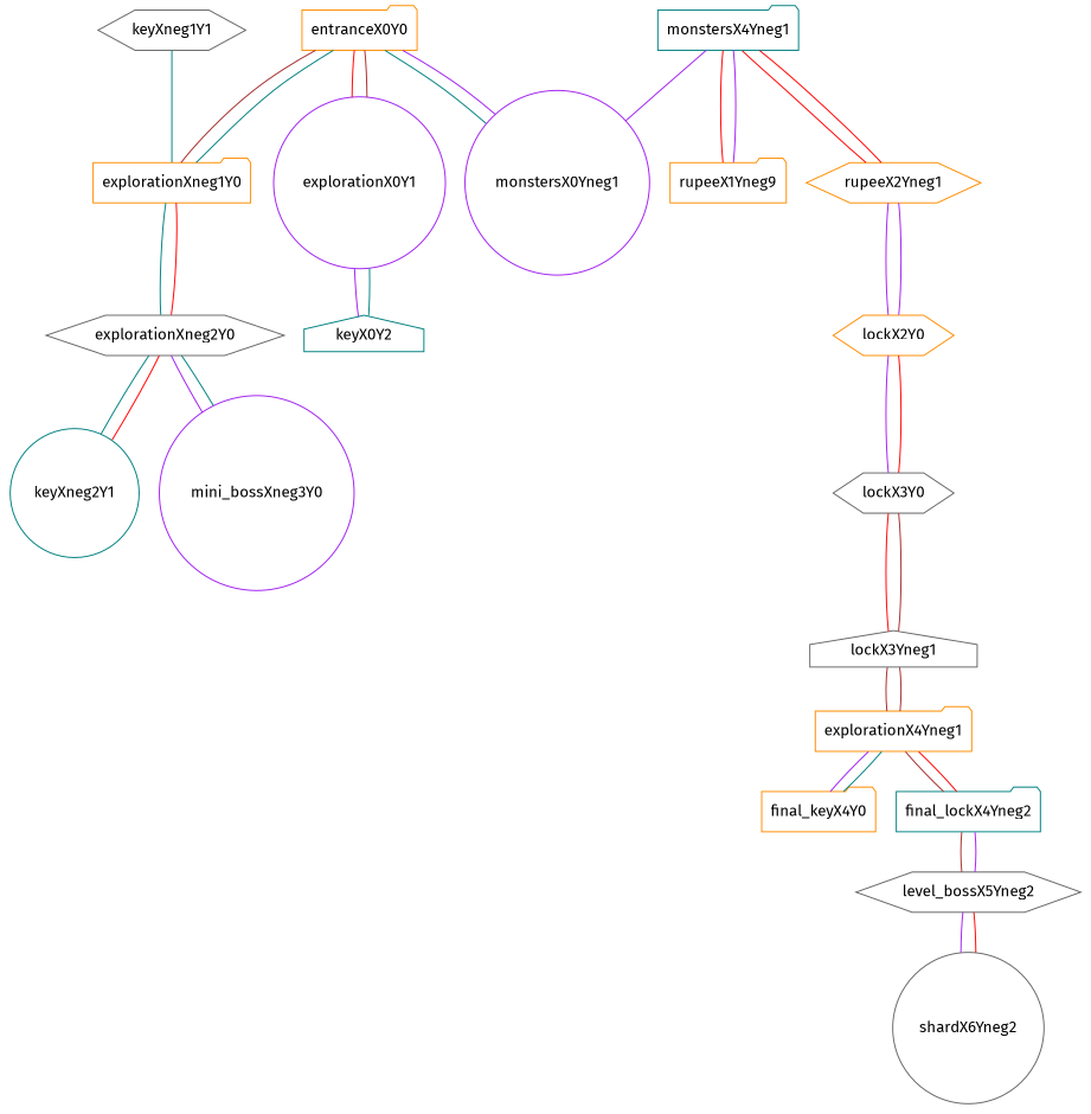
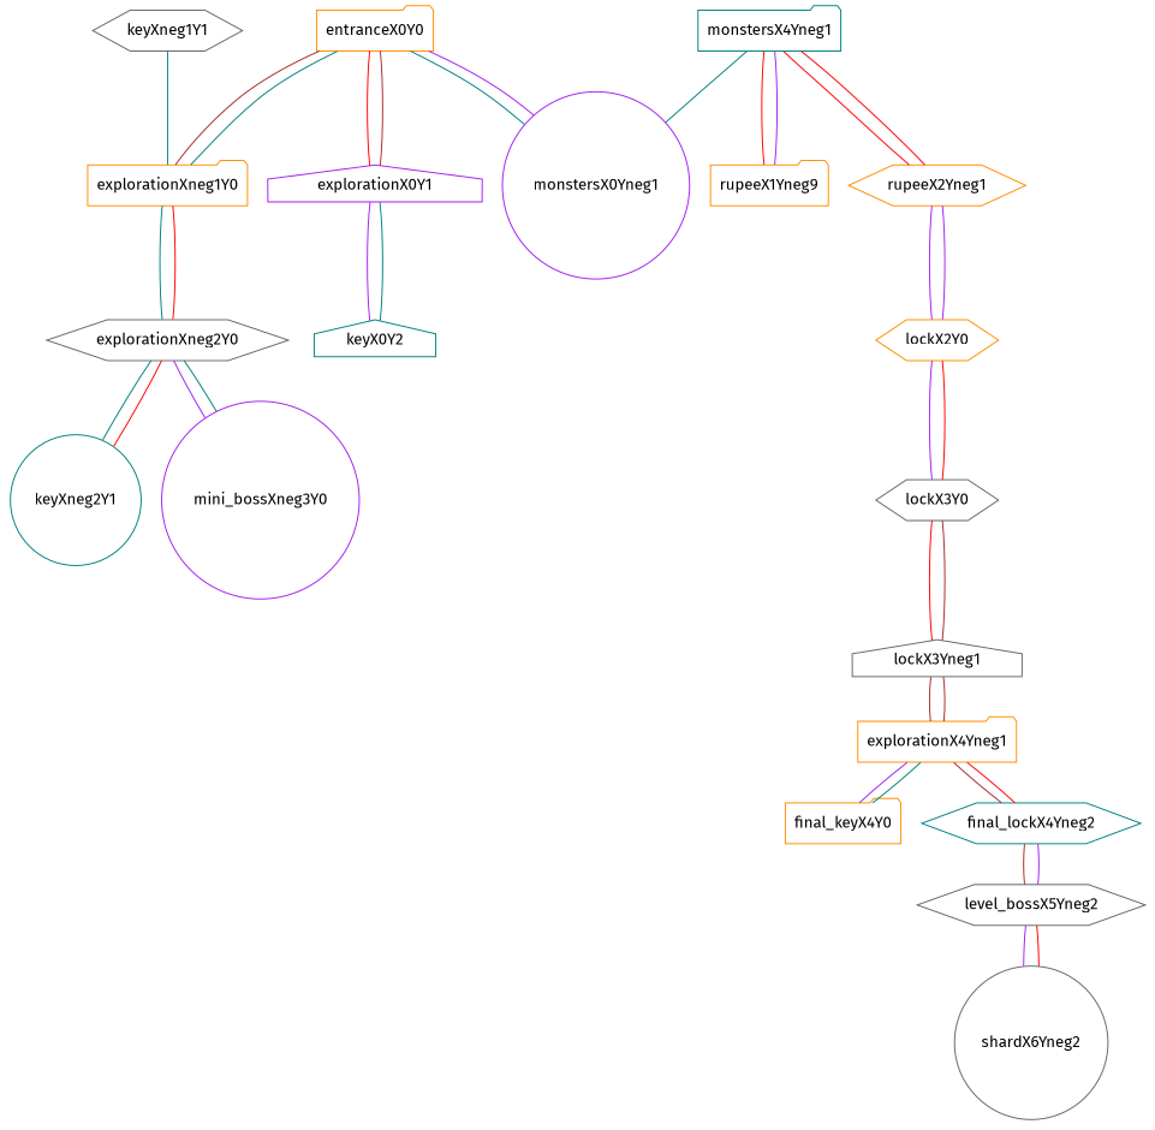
  graph {
    fontname="Fira Sans"
    node [color=darkorange fontname="Fira Sans" shape=folder]
    edge [color=purple fontname="Fira Sans"]
    entranceX0Y0
    explorationXneg1Y0
-   explorationX0Y1 [color=purple shape=circle]
+   explorationX0Y1 [color=purple shape=house]
    monstersX0Yneg1 [color=purple shape=circle]
    explorationXneg2Y0 [color=gray40 shape=hexagon]
    keyX0Y2 [color=teal shape=house]
    keyXneg2Y1 [color=teal shape=circle]
    mini_bossXneg3Y0 [color=purple shape=circle]
    keyXneg1Y1 [color=gray40 shape=hexagon]
    n10 [color=teal label=monstersX4Yneg1]
    n11 [label=rupeeX1Yneg9]
    rupeeX2Yneg1 [shape=hexagon]
    lockX2Y0 [shape=hexagon]
    lockX3Y0 [color=gray40 shape=hexagon]
    lockX3Yneg1 [color=gray40 shape=house]
    explorationX4Yneg1
    final_keyX4Y0
-   final_lockX4Yneg2 [color=teal]
+   final_lockX4Yneg2 [color=teal shape=hexagon]
    level_bossX5Yneg2 [color=gray40 shape=hexagon]
    shardX6Yneg2 [color=gray40 shape=circle]
    entranceX0Y0 -- explorationXneg1Y0 [color=brown]
    entranceX0Y0 -- explorationX0Y1 [color=red]
    entranceX0Y0 -- monstersX0Yneg1 [color=teal]
    explorationXneg1Y0 -- entranceX0Y0 [color=teal]
    explorationXneg1Y0 -- explorationXneg2Y0 [color=teal]
    explorationX0Y1 -- entranceX0Y0 [color=brown]
    explorationX0Y1 -- keyX0Y2
    monstersX0Yneg1 -- entranceX0Y0
    explorationXneg2Y0 -- explorationXneg1Y0 [color=red]
    explorationXneg2Y0 -- keyXneg2Y1 [color=teal]
    explorationXneg2Y0 -- mini_bossXneg3Y0
    keyX0Y2 -- explorationX0Y1 [color=teal]
    keyXneg2Y1 -- explorationXneg2Y0 [color=red]
    mini_bossXneg3Y0 -- explorationXneg2Y0 [color=teal]
    keyXneg1Y1 -- explorationXneg1Y0 [color=teal]
-   n10 -- monstersX0Yneg1
+   n10 -- monstersX0Yneg1 [color=teal]
    n10 -- n11 [color=red]
    n10 -- rupeeX2Yneg1 [color=red]
    n11 -- n10
    rupeeX2Yneg1 -- n10 [color=red]
    rupeeX2Yneg1 -- lockX2Y0
    lockX2Y0 -- rupeeX2Yneg1
    lockX2Y0 -- lockX3Y0
    lockX3Y0 -- lockX2Y0 [color=red]
    lockX3Y0 -- lockX3Yneg1 [color=red]
    lockX3Yneg1 -- lockX3Y0 [color=brown]
    lockX3Yneg1 -- explorationX4Yneg1 [color=brown]
    explorationX4Yneg1 -- lockX3Yneg1 [color=brown]
    explorationX4Yneg1 -- final_keyX4Y0
    explorationX4Yneg1 -- final_lockX4Yneg2 [color=brown]
    final_keyX4Y0 -- explorationX4Yneg1 [color=teal]
    final_lockX4Yneg2 -- explorationX4Yneg1 [color=red]
    final_lockX4Yneg2 -- level_bossX5Yneg2 [color=brown]
    level_bossX5Yneg2 -- final_lockX4Yneg2
    level_bossX5Yneg2 -- shardX6Yneg2
    shardX6Yneg2 -- level_bossX5Yneg2 [color=red]
  }
